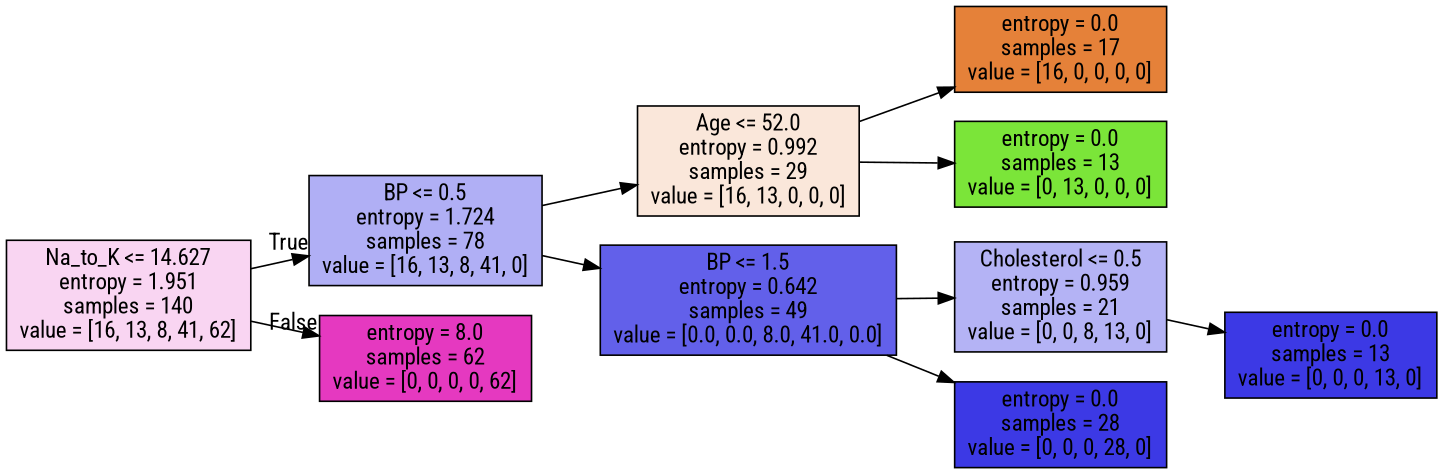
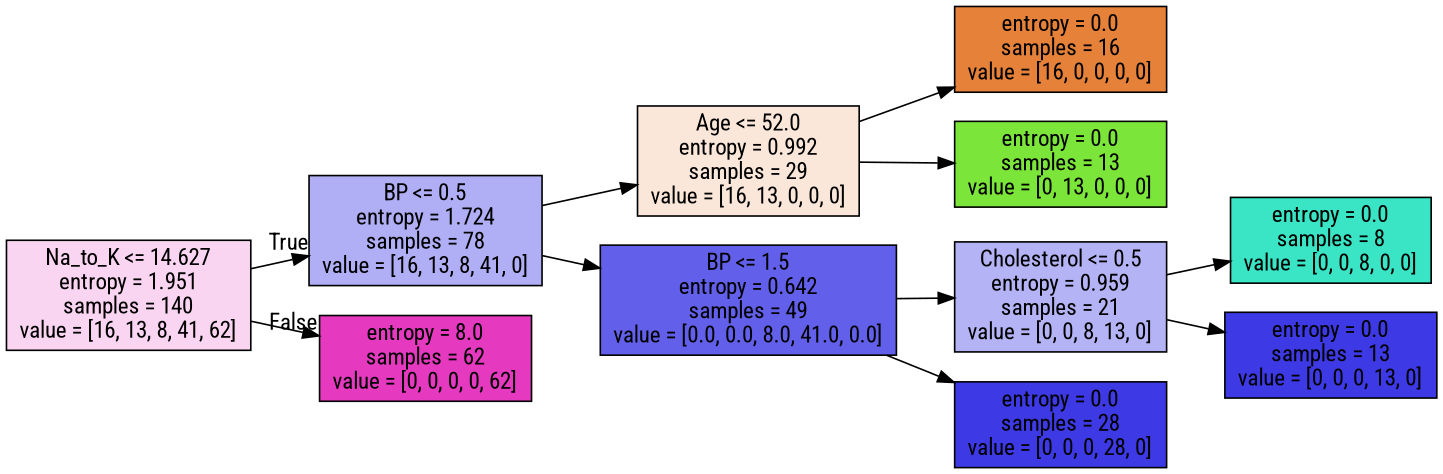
  digraph {
    fontname="Roboto Condensed"
    rankdir=LR
    node [color=black fillcolor="#3c39e5" fontname="Roboto Condensed" shape=box style=filled]
    edge [fontname="Roboto Condensed"]
    n1 [fillcolor="#f9d5f2" label="Na_to_K <= 14.627\nentropy = 1.951\nsamples = 140\nvalue = [16, 13, 8, 41, 62]"]
    n2 [fillcolor="#b0aff5" label="BP <= 0.5\nentropy = 1.724\nsamples = 78\nvalue = [16, 13, 8, 41, 0]"]
    n3 [fillcolor="#e539c0" label="entropy = 8.0\nsamples = 62\nvalue = [0, 0, 0, 0, 62]"]
    n4 [fillcolor="#fae7da" label="Age <= 52.0\nentropy = 0.992\nsamples = 29\nvalue = [16, 13, 0, 0, 0]"]
    n5 [fillcolor="#6260ea" label="BP <= 1.5\nentropy = 0.642\nsamples = 49\nvalue = [0.0, 0.0, 8.0, 41.0, 0.0]"]
-   n6 [fillcolor="#e58139" label="entropy = 0.0\nsamples = 17\nvalue = [16, 0, 0, 0, 0]"]
+   n6 [fillcolor="#e58139" label="entropy = 0.0\nsamples = 16\nvalue = [16, 0, 0, 0, 0]"]
    n7 [fillcolor="#7be539" label="entropy = 0.0\nsamples = 13\nvalue = [0, 13, 0, 0, 0]"]
    n8 [fillcolor="#b4b3f5" label="Cholesterol <= 0.5\nentropy = 0.959\nsamples = 21\nvalue = [0, 0, 8, 13, 0]"]
    n9 [label="entropy = 0.0\nsamples = 28\nvalue = [0, 0, 0, 28, 0]"]
+   n10 [fillcolor="#39e5c5" label="entropy = 0.0\nsamples = 8\nvalue = [0, 0, 8, 0, 0]"]
    n11 [label="entropy = 0.0\nsamples = 13\nvalue = [0, 0, 0, 13, 0]"]
    n1 -> n2 [headlabel=True labelangle=45 labeldistance=2.5]
    n1 -> n3 [headlabel=False labelangle=-45 labeldistance=2.5]
    n2 -> n4
    n2 -> n5
    n4 -> n6
    n4 -> n7
    n5 -> n8
    n5 -> n9
+   n8 -> n10
    n8 -> n11
  }
